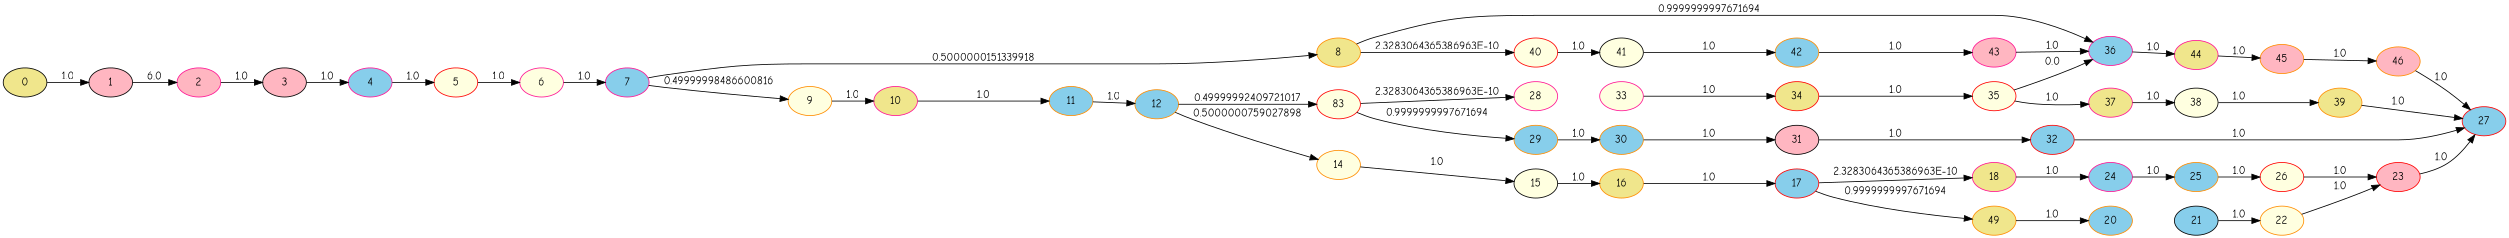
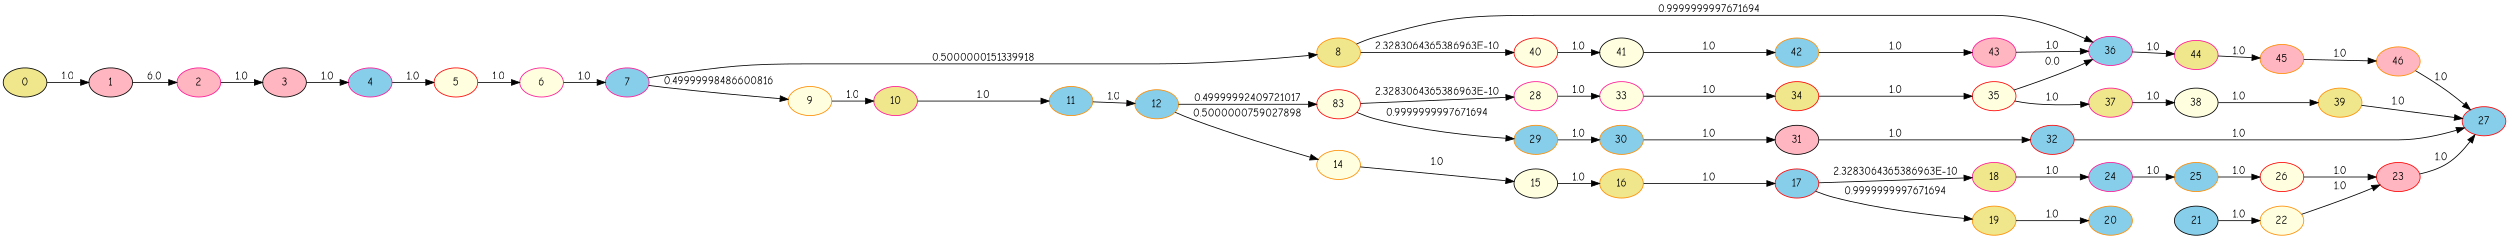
  digraph {
    fontname="Comic Neue"
    rankdir=LR
    node [color=darkorange fillcolor=skyblue fontname="Comic Neue" style=filled]
    edge [fontname="Comic Neue"]
    0 [color=black fillcolor=khaki]
    1 [color=black fillcolor=lightpink]
    2 [color=deeppink fillcolor=lightpink]
    3 [color=black fillcolor=lightpink]
    4 [color=deeppink]
    5 [color=red fillcolor=lightyellow]
    6 [color=deeppink fillcolor=lightyellow]
    7 [color=deeppink]
    8 [fillcolor=khaki]
    9 [fillcolor=lightyellow]
    36 [color=deeppink]
    40 [color=red fillcolor=lightyellow]
    10 [color=deeppink fillcolor=khaki]
    44 [color=deeppink fillcolor=khaki]
    41 [color=black fillcolor=lightyellow]
    11
    12
    n18 [color=red fillcolor=lightyellow label=83]
    14 [fillcolor=lightyellow]
    28 [color=deeppink fillcolor=lightyellow]
    29
    15 [color=black fillcolor=lightyellow]
    33 [color=deeppink fillcolor=lightyellow]
    30
    16 [fillcolor=khaki]
    17 [color=red]
    18 [color=deeppink fillcolor=khaki]
-   19 [fillcolor=khaki label=49]
+   19 [fillcolor=khaki]
    24 [color=deeppink]
    20
    25
    21 [color=black]
    22 [fillcolor=lightyellow]
    23 [color=red fillcolor=lightpink]
    27 [color=red]
    26 [color=red fillcolor=lightyellow]
    34 [color=red fillcolor=khaki]
    31 [color=black fillcolor=lightpink]
    32 [color=red]
    35 [color=red fillcolor=lightyellow]
    37 [color=deeppink fillcolor=khaki]
    38 [color=black fillcolor=lightyellow]
    45 [fillcolor=lightpink]
    39 [fillcolor=khaki]
    42
    43 [color=deeppink fillcolor=lightpink]
    46 [fillcolor=lightpink]
    0 -> 1 [label=1.0]
    1 -> 2 [label=6.0]
    2 -> 3 [label=1.0]
    3 -> 4 [label=1.0]
    4 -> 5 [label=1.0]
    5 -> 6 [label=1.0]
    6 -> 7 [label=1.0]
    7 -> 8 [label=0.5000000151339918]
    7 -> 9 [label=0.49999998486600816]
    8 -> 36 [label=0.9999999997671694]
    8 -> 40 [label="2.3283064365386963E-10"]
    9 -> 10 [label=1.0]
    36 -> 44 [label=1.0]
    40 -> 41 [label=1.0]
    10 -> 11 [label=1.0]
    44 -> 45 [label=1.0]
    41 -> 42 [label=1.0]
    11 -> 12 [label=1.0]
    12 -> n18 [label=0.49999992409721017]
    12 -> 14 [label=0.5000000759027898]
    n18 -> 28 [label="2.3283064365386963E-10"]
    n18 -> 29 [label=0.9999999997671694]
    14 -> 15 [label=1.0]
+   28 -> 33 [label=1.0]
    29 -> 30 [label=1.0]
    15 -> 16 [label=1.0]
    33 -> 34 [label=1.0]
    30 -> 31 [label=1.0]
    16 -> 17 [label=1.0]
    17 -> 18 [label="2.3283064365386963E-10"]
    17 -> 19 [label=0.9999999997671694]
    18 -> 24 [label=1.0]
    19 -> 20 [label=1.0]
    24 -> 25 [label=1.0]
    25 -> 26 [label=1.0]
    21 -> 22 [label=1.0]
    22 -> 23 [label=1.0]
    23 -> 27 [label=1.0]
    26 -> 23 [label=1.0]
    34 -> 35 [label=1.0]
    31 -> 32 [label=1.0]
    32 -> 27 [label=1.0]
    35 -> 36 [label=0.0]
    35 -> 37 [label=1.0]
    37 -> 38 [label=1.0]
    38 -> 39 [label=1.0]
    45 -> 46 [label=1.0]
    39 -> 27 [label=1.0]
    42 -> 43 [label=1.0]
    43 -> 36 [label=1.0]
    46 -> 27 [label=1.0]
  }
